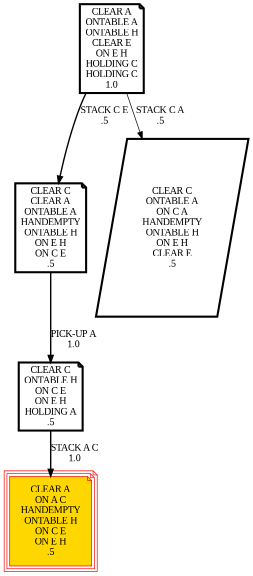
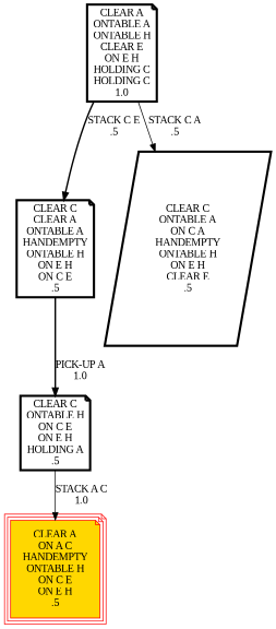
  digraph {
    fontname="Liberation Serif"
    node [penwidth=3 shape=note fontname="Liberation Serif"]
    edge [style=bold fontname="Liberation Serif"]
    "CLEAR C\nCLEAR A\nONTABLE A\nHANDEMPTY\nONTABLE H\nON E H\nON C E\n.5\n"
    "CLEAR C\nONTABLE H\nON C E\nON E H\nHOLDING A\n.5\n"
    "CLEAR A\nON A C\nHANDEMPTY\nONTABLE H\nON C E\nON E H\n.5\n" [color=red fillcolor=gold peripheries=3 style=filled penwidth=""]
    "CLEAR A\nONTABLE A\nONTABLE H\nCLEAR E\nON E H\nHOLDING C\nHOLDING C\n1.0\n"
    "CLEAR C\nONTABLE A\nON C A\nHANDEMPTY\nONTABLE H\nON E H\nCLEAR E\n.5\n" [shape=parallelogram]
    "CLEAR C\nCLEAR A\nONTABLE A\nHANDEMPTY\nONTABLE H\nON E H\nON C E\n.5\n" -> "CLEAR C\nONTABLE H\nON C E\nON E H\nHOLDING A\n.5\n" [label="PICK-UP A\n1.0\n"]
-   "CLEAR C\nONTABLE H\nON C E\nON E H\nHOLDING A\n.5\n" -> "CLEAR A\nON A C\nHANDEMPTY\nONTABLE H\nON C E\nON E H\n.5\n" [label="STACK A C\n1.0\n"]
+   "CLEAR C\nONTABLE H\nON C E\nON E H\nHOLDING A\n.5\n" -> "CLEAR A\nON A C\nHANDEMPTY\nONTABLE H\nON C E\nON E H\n.5\n" [label="STACK A C\n1.0\n" style=solid]
    "CLEAR A\nONTABLE A\nONTABLE H\nCLEAR E\nON E H\nHOLDING C\nHOLDING C\n1.0\n" -> "CLEAR C\nCLEAR A\nONTABLE A\nHANDEMPTY\nONTABLE H\nON E H\nON C E\n.5\n" [label="STACK C E\n.5\n"]
    "CLEAR A\nONTABLE A\nONTABLE H\nCLEAR E\nON E H\nHOLDING C\nHOLDING C\n1.0\n" -> "CLEAR C\nONTABLE A\nON C A\nHANDEMPTY\nONTABLE H\nON E H\nCLEAR E\n.5\n" [label="STACK C A\n.5\n" style=solid]
  }
